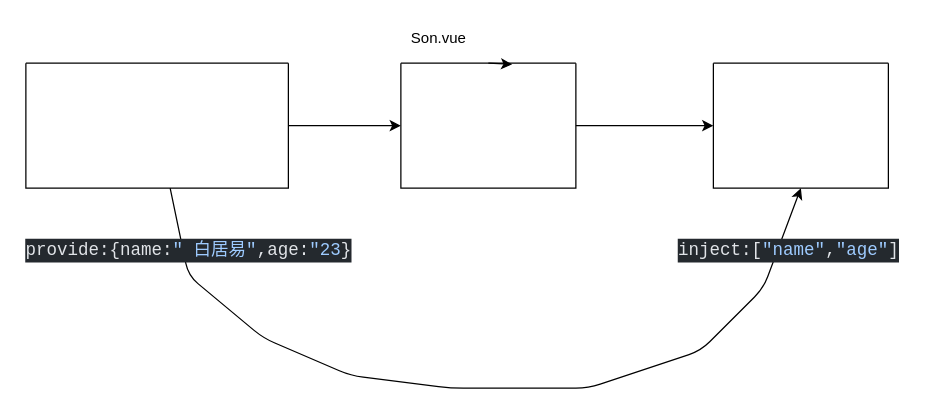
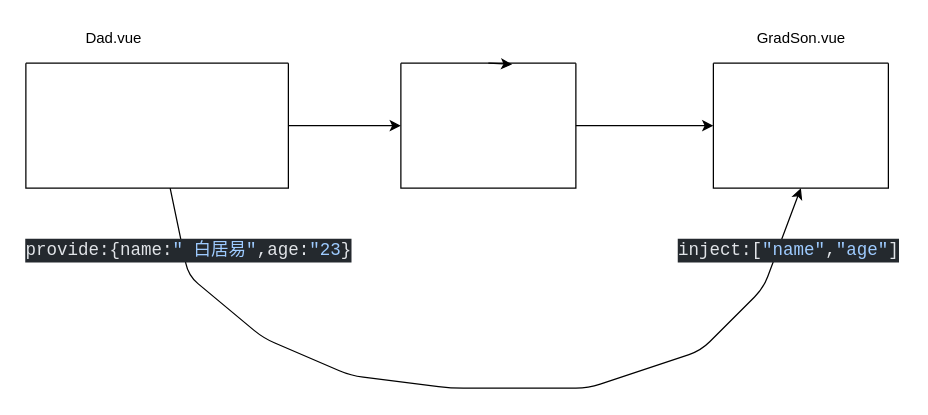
  <mxCell id="0" />
  <mxCell id="1" parent="0" />
  <mxCell id="2" style="edgeStyle=none;html=1;entryX=0;entryY=0.5;entryDx=0;entryDy=0;" edge="1" parent="1" source="4" target="6"><mxGeometry relative="1" as="geometry" /></mxCell>
  <mxCell id="3" style="edgeStyle=none;html=1;entryX=0.5;entryY=1;entryDx=0;entryDy=0;" edge="1" parent="1" source="4" target="7"><mxGeometry relative="1" as="geometry"><Array as="points"><mxPoint x="150" y="220" /><mxPoint x="210" y="270" /><mxPoint x="280" y="300" /><mxPoint x="360" y="310" /><mxPoint x="470" y="310" /><mxPoint x="560" y="280" /><mxPoint x="610" y="230" /></Array></mxGeometry></mxCell>
  <mxCell id="4" value="" style="swimlane;startSize=0;" vertex="1" parent="1"><mxGeometry x="20" y="50" width="210" height="100" as="geometry" /></mxCell>
  <mxCell id="5" style="edgeStyle=none;html=1;entryX=0;entryY=0.5;entryDx=0;entryDy=0;" edge="1" parent="1" source="6" target="7"><mxGeometry relative="1" as="geometry" /></mxCell>
  <mxCell id="6" value="" style="swimlane;startSize=0;" vertex="1" parent="1"><mxGeometry x="320" y="50" width="140" height="100" as="geometry" /></mxCell>
  <mxCell id="7" value="" style="swimlane;startSize=0;" vertex="1" parent="1"><mxGeometry x="570" y="50" width="140" height="100" as="geometry" /></mxCell>
- <mxCell id="9" value="Son.vue" style="text;html=1;align=center;verticalAlign=middle;resizable=0;points=[];autosize=1;strokeColor=none;fillColor=none;" vertex="1" parent="1"><mxGeometry x="320" y="20" width="60" height="20" as="geometry" /></mxCell>
+ <mxCell id="8" value="Dad.vue" style="text;html=1;align=center;verticalAlign=middle;resizable=0;points=[];autosize=1;strokeColor=none;fillColor=none;" vertex="1" parent="1"><mxGeometry x="60" y="20" width="60" height="20" as="geometry" /></mxCell>
+ <mxCell id="10" value="GradSon.vue" style="text;html=1;align=center;verticalAlign=middle;resizable=0;points=[];autosize=1;strokeColor=none;fillColor=none;" vertex="1" parent="1"><mxGeometry x="595" y="20" width="90" height="20" as="geometry" /></mxCell>
  <mxCell id="11" value="&lt;div style=&quot;color: rgb(225 , 228 , 232) ; background-color: rgb(36 , 41 , 46) ; font-family: &amp;#34;consolas&amp;#34; , &amp;#34;courier new&amp;#34; , monospace ; font-size: 14px ; line-height: 19px&quot;&gt;&lt;div&gt;provide:{name:&lt;span style=&quot;color: rgb(158 , 203 , 255)&quot;&gt;&quot; 白居易&quot;&lt;/span&gt;,age:&lt;span style=&quot;color: rgb(158 , 203 , 255)&quot;&gt;&quot;23&lt;/span&gt;}&lt;/div&gt;&lt;/div&gt;" style="text;html=1;align=center;verticalAlign=middle;resizable=0;points=[];autosize=1;strokeColor=none;fillColor=none;" vertex="1" parent="1"><mxGeometry x="20" y="190" width="260" height="20" as="geometry" /></mxCell>
  <mxCell id="12" value="&lt;div style=&quot;color: rgb(225 , 228 , 232) ; background-color: rgb(36 , 41 , 46) ; font-family: &amp;#34;consolas&amp;#34; , &amp;#34;courier new&amp;#34; , monospace ; font-size: 14px ; line-height: 19px&quot;&gt;inject:[&lt;span style=&quot;color: #9ecbff&quot;&gt;&quot;name&quot;&lt;/span&gt;,&lt;span style=&quot;color: #9ecbff&quot;&gt;&quot;age&quot;&lt;/span&gt;]&lt;/div&gt;" style="text;html=1;align=center;verticalAlign=middle;resizable=0;points=[];autosize=1;strokeColor=none;fillColor=none;" vertex="1" parent="1"><mxGeometry x="540" y="190" width="180" height="20" as="geometry" /></mxCell>
  <mxCell id="13" style="edgeStyle=none;html=1;exitX=0.5;exitY=0;exitDx=0;exitDy=0;entryX=0.636;entryY=0.01;entryDx=0;entryDy=0;entryPerimeter=0;" edge="1" parent="1" source="6" target="6"><mxGeometry relative="1" as="geometry" /></mxCell>
